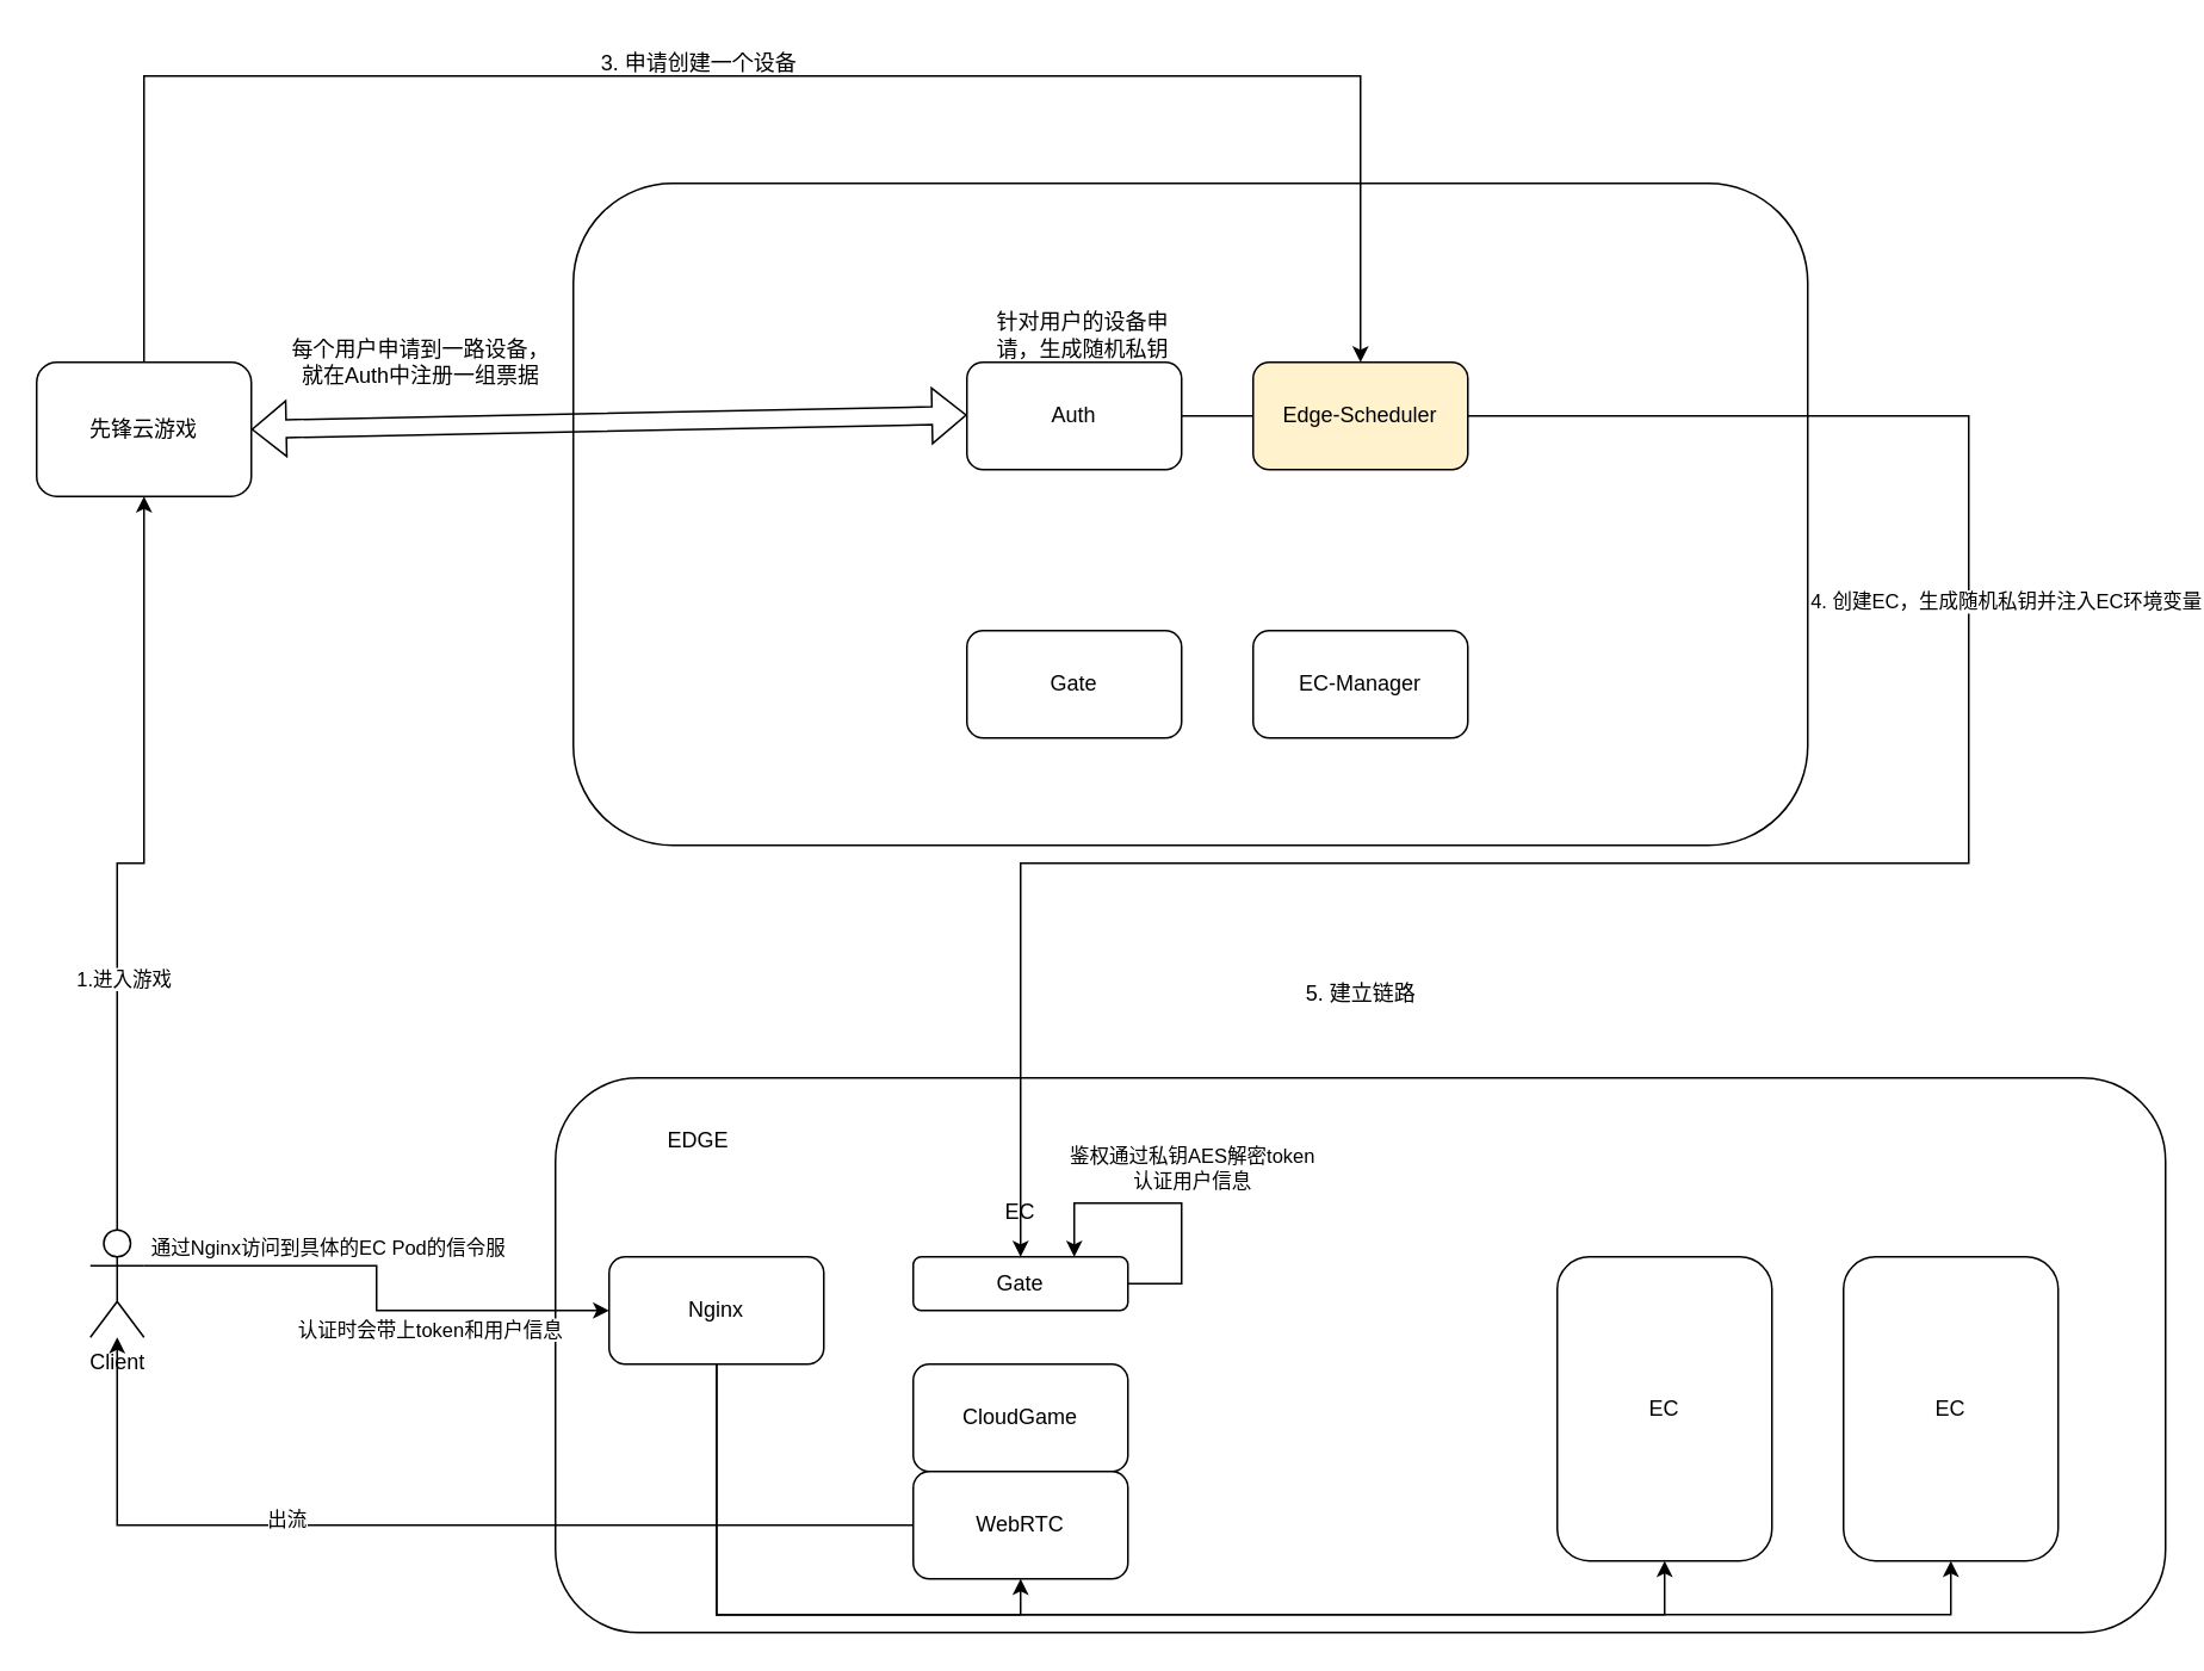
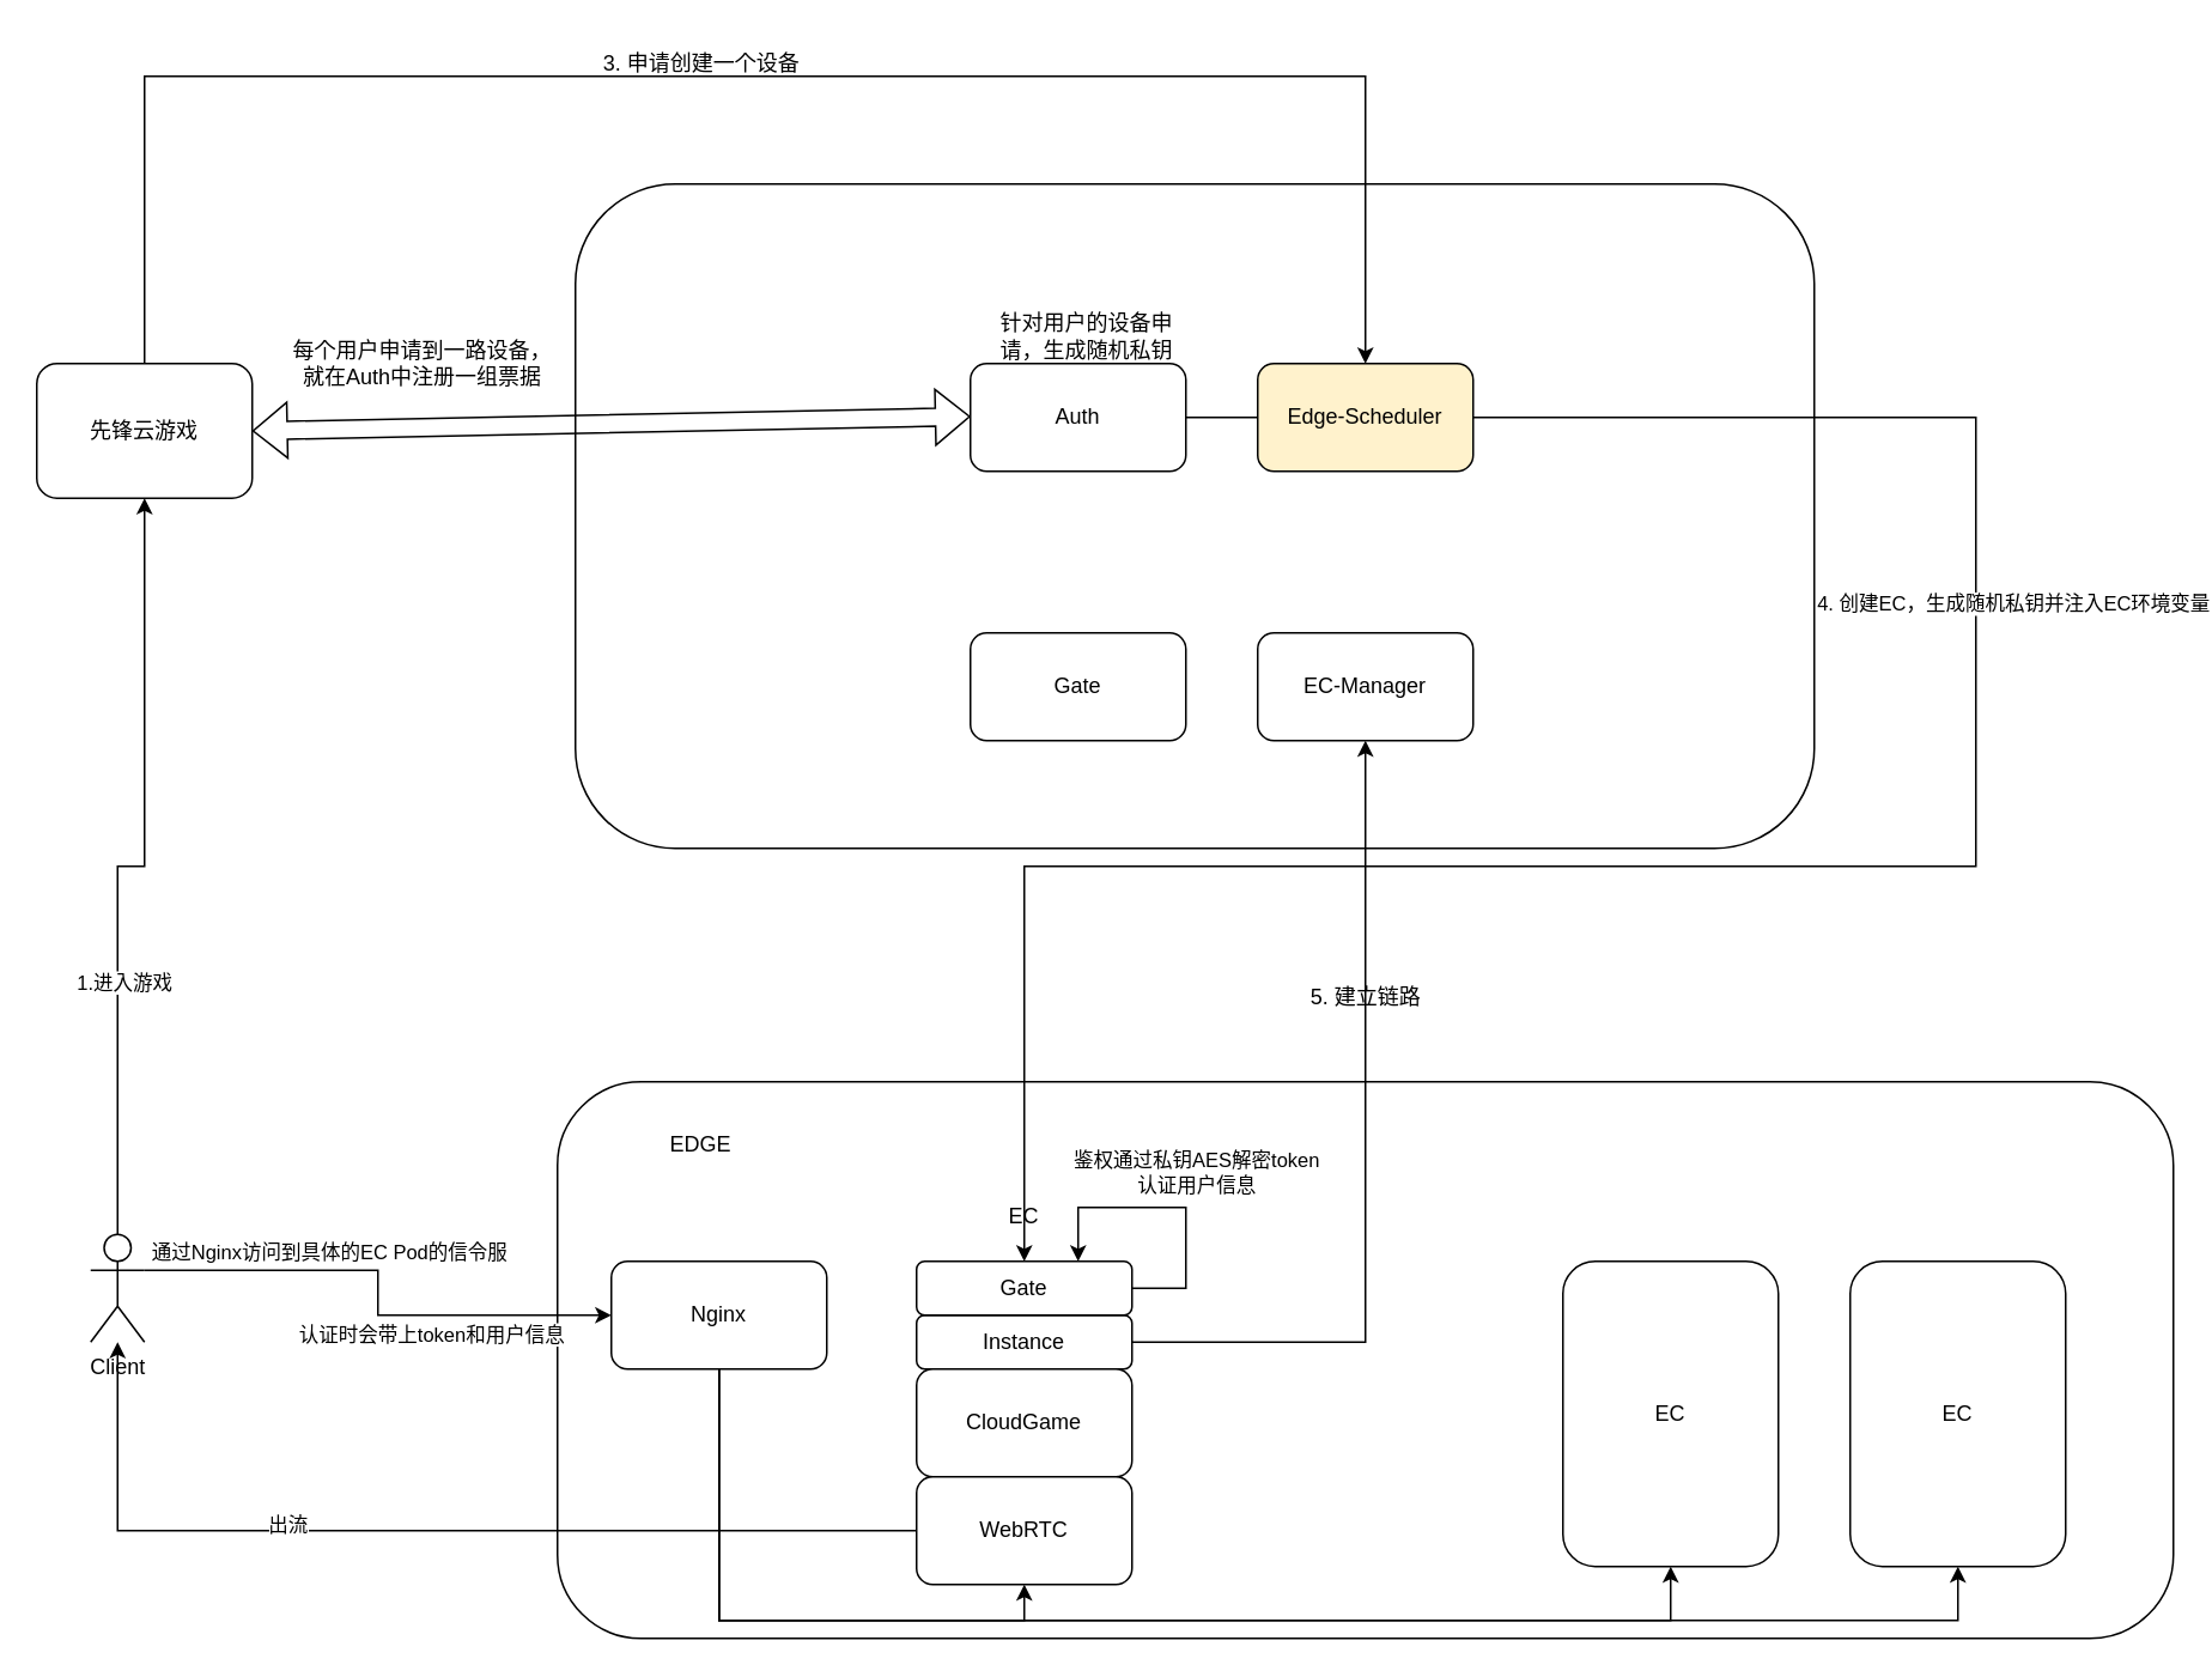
  <mxCell id="0" />
  <mxCell id="1" parent="0" />
  <mxCell id="2" value="" style="rounded=1;whiteSpace=wrap;html=1;" vertex="1" parent="1"><mxGeometry x="310" y="602" width="900" height="310" as="geometry" /></mxCell>
  <mxCell id="3" value="" style="rounded=1;whiteSpace=wrap;html=1;" vertex="1" parent="1"><mxGeometry x="320" y="102" width="690" height="370" as="geometry" /></mxCell>
  <mxCell id="4" style="edgeStyle=orthogonalEdgeStyle;rounded=0;orthogonalLoop=1;jettySize=auto;html=1;exitX=1;exitY=0.5;exitDx=0;exitDy=0;entryX=0;entryY=0.5;entryDx=0;entryDy=0;endArrow=none;" edge="1" parent="1" source="5" target="8"><mxGeometry relative="1" as="geometry" /></mxCell>
  <mxCell id="5" value="Auth" style="rounded=1;whiteSpace=wrap;html=1;" vertex="1" parent="1"><mxGeometry x="540" y="202" width="120" height="60" as="geometry" /></mxCell>
  <mxCell id="6" style="edgeStyle=orthogonalEdgeStyle;rounded=0;orthogonalLoop=1;jettySize=auto;html=1;exitX=1;exitY=0.5;exitDx=0;exitDy=0;entryX=0.5;entryY=0;entryDx=0;entryDy=0;" edge="1" parent="1" source="8" target="33"><mxGeometry relative="1" as="geometry"><Array as="points"><mxPoint x="1100" y="232" /><mxPoint x="1100" y="482" /><mxPoint x="570" y="482" /></Array></mxGeometry></mxCell>
  <mxCell id="7" value="4. 创建EC，生成随机私钥并注入EC环境变量" style="edgeLabel;html=1;align=center;verticalAlign=middle;resizable=0;points=[];" vertex="1" connectable="0" parent="6"><mxGeometry x="-0.402" y="-4" relative="1" as="geometry"><mxPoint x="24" as="offset" /></mxGeometry></mxCell>
  <mxCell id="8" value="Edge-Scheduler" style="rounded=1;whiteSpace=wrap;html=1;fillColor=#fff2cc;" vertex="1" parent="1"><mxGeometry x="700" y="202" width="120" height="60" as="geometry" /></mxCell>
  <mxCell id="9" value="EC-Manager" style="rounded=1;whiteSpace=wrap;html=1;" vertex="1" parent="1"><mxGeometry x="700" y="352" width="120" height="60" as="geometry" /></mxCell>
  <mxCell id="10" value="Gate" style="rounded=1;whiteSpace=wrap;html=1;" vertex="1" parent="1"><mxGeometry x="540" y="352" width="120" height="60" as="geometry" /></mxCell>
+ <mxCell id="11" style="edgeStyle=orthogonalEdgeStyle;rounded=0;orthogonalLoop=1;jettySize=auto;html=1;exitX=1;exitY=0.5;exitDx=0;exitDy=0;" edge="1" parent="1" source="12" target="9"><mxGeometry relative="1" as="geometry"><Array as="points"><mxPoint x="760" y="747" /></Array></mxGeometry></mxCell>
+ <mxCell id="12" value="Instance" style="rounded=1;whiteSpace=wrap;html=1;" vertex="1" parent="1"><mxGeometry x="510" y="732" width="120" height="30" as="geometry" /></mxCell>
  <mxCell id="13" value="CloudGame" style="rounded=1;whiteSpace=wrap;html=1;" vertex="1" parent="1"><mxGeometry x="510" y="762" width="120" height="60" as="geometry" /></mxCell>
  <mxCell id="14" style="edgeStyle=orthogonalEdgeStyle;rounded=0;orthogonalLoop=1;jettySize=auto;html=1;exitX=0;exitY=0.5;exitDx=0;exitDy=0;" edge="1" parent="1" source="16" target="26"><mxGeometry relative="1" as="geometry" /></mxCell>
  <mxCell id="15" value="出流" style="edgeLabel;html=1;align=center;verticalAlign=middle;resizable=0;points=[];" vertex="1" connectable="0" parent="14"><mxGeometry x="0.278" y="-4" relative="1" as="geometry"><mxPoint as="offset" /></mxGeometry></mxCell>
  <mxCell id="16" value="WebRTC" style="rounded=1;whiteSpace=wrap;html=1;" vertex="1" parent="1"><mxGeometry x="510" y="822" width="120" height="60" as="geometry" /></mxCell>
  <mxCell id="17" value="EC" style="text;html=1;strokeColor=none;fillColor=none;align=center;verticalAlign=middle;whiteSpace=wrap;rounded=0;" vertex="1" parent="1"><mxGeometry x="540" y="662" width="60" height="30" as="geometry" /></mxCell>
  <mxCell id="18" value="EC" style="rounded=1;whiteSpace=wrap;html=1;" vertex="1" parent="1"><mxGeometry x="870" y="702" width="120" height="170" as="geometry" /></mxCell>
  <mxCell id="19" value="EC" style="rounded=1;whiteSpace=wrap;html=1;" vertex="1" parent="1"><mxGeometry x="1030" y="702" width="120" height="170" as="geometry" /></mxCell>
  <mxCell id="20" value="EDGE" style="text;html=1;strokeColor=none;fillColor=none;align=center;verticalAlign=middle;whiteSpace=wrap;rounded=0;" vertex="1" parent="1"><mxGeometry x="360" y="622" width="60" height="30" as="geometry" /></mxCell>
  <mxCell id="21" style="edgeStyle=orthogonalEdgeStyle;rounded=0;orthogonalLoop=1;jettySize=auto;html=1;exitX=1;exitY=0.333;exitDx=0;exitDy=0;exitPerimeter=0;" edge="1" parent="1" source="26" target="32"><mxGeometry relative="1" as="geometry" /></mxCell>
  <mxCell id="22" value="通过Nginx访问到具体的EC Pod的信令服" style="edgeLabel;html=1;align=center;verticalAlign=middle;resizable=0;points=[];labelBackgroundColor=none;fontColor=#000000;" vertex="1" connectable="0" parent="21"><mxGeometry x="-0.272" y="-1" relative="1" as="geometry"><mxPoint x="-1" y="-11" as="offset" /></mxGeometry></mxCell>
  <mxCell id="23" value="认证时会带上token和用户信息" style="edgeLabel;html=1;align=center;verticalAlign=middle;resizable=0;points=[];" vertex="1" connectable="0" parent="21"><mxGeometry x="0.416" relative="1" as="geometry"><mxPoint x="-17" y="10" as="offset" /></mxGeometry></mxCell>
  <mxCell id="24" style="edgeStyle=orthogonalEdgeStyle;rounded=0;orthogonalLoop=1;jettySize=auto;html=1;exitX=0.5;exitY=0;exitDx=0;exitDy=0;exitPerimeter=0;entryX=0.5;entryY=1;entryDx=0;entryDy=0;" edge="1" parent="1" source="26" target="37"><mxGeometry relative="1" as="geometry" /></mxCell>
  <mxCell id="25" value="1.进入游戏" style="edgeLabel;html=1;align=center;verticalAlign=middle;resizable=0;points=[];" vertex="1" connectable="0" parent="24"><mxGeometry x="-0.335" y="-3" relative="1" as="geometry"><mxPoint as="offset" /></mxGeometry></mxCell>
  <mxCell id="26" value="Client" style="shape=umlActor;verticalLabelPosition=bottom;verticalAlign=top;html=1;outlineConnect=0;" vertex="1" parent="1"><mxGeometry x="50" y="687" width="30" height="60" as="geometry" /></mxCell>
  <mxCell id="27" value="" style="shape=flexArrow;endArrow=classic;html=1;rounded=0;exitX=1;exitY=0.5;exitDx=0;exitDy=0;startArrow=block;" edge="1" parent="1" source="37"><mxGeometry width="50" height="50" relative="1" as="geometry"><mxPoint x="170" y="231.5" as="sourcePoint" /><mxPoint x="540" y="231.5" as="targetPoint" /></mxGeometry></mxCell>
  <mxCell id="28" value="每个用户申请到一路设备，就在Auth中注册一组票据" style="text;html=1;strokeColor=none;fillColor=none;align=center;verticalAlign=middle;whiteSpace=wrap;rounded=0;" vertex="1" parent="1"><mxGeometry x="160" y="182" width="150" height="40" as="geometry" /></mxCell>
  <mxCell id="29" style="edgeStyle=orthogonalEdgeStyle;rounded=0;orthogonalLoop=1;jettySize=auto;html=1;exitX=0.5;exitY=0;exitDx=0;exitDy=0;entryX=0.5;entryY=1;entryDx=0;entryDy=0;" edge="1" parent="1" source="32" target="18"><mxGeometry relative="1" as="geometry"><Array as="points"><mxPoint x="400" y="902" /><mxPoint x="930" y="902" /></Array></mxGeometry></mxCell>
  <mxCell id="30" style="edgeStyle=orthogonalEdgeStyle;rounded=0;orthogonalLoop=1;jettySize=auto;html=1;exitX=0.5;exitY=1;exitDx=0;exitDy=0;entryX=0.5;entryY=1;entryDx=0;entryDy=0;" edge="1" parent="1" source="32" target="19"><mxGeometry relative="1" as="geometry"><Array as="points"><mxPoint x="400" y="902" /><mxPoint x="1090" y="902" /></Array></mxGeometry></mxCell>
  <mxCell id="31" style="edgeStyle=orthogonalEdgeStyle;rounded=0;orthogonalLoop=1;jettySize=auto;html=1;exitX=0.5;exitY=1;exitDx=0;exitDy=0;entryX=0.5;entryY=1;entryDx=0;entryDy=0;" edge="1" parent="1" source="32" target="16"><mxGeometry relative="1" as="geometry"><Array as="points"><mxPoint x="400" y="902" /><mxPoint x="570" y="902" /></Array></mxGeometry></mxCell>
  <mxCell id="32" value="Nginx" style="rounded=1;whiteSpace=wrap;html=1;" vertex="1" parent="1"><mxGeometry x="340" y="702" width="120" height="60" as="geometry" /></mxCell>
  <mxCell id="33" value="Gate" style="rounded=1;whiteSpace=wrap;html=1;" vertex="1" parent="1"><mxGeometry x="510" y="702" width="120" height="30" as="geometry" /></mxCell>
  <mxCell id="34" style="edgeStyle=orthogonalEdgeStyle;rounded=0;orthogonalLoop=1;jettySize=auto;html=1;exitX=1;exitY=0.5;exitDx=0;exitDy=0;entryX=0.75;entryY=0;entryDx=0;entryDy=0;" edge="1" parent="1" source="33" target="33"><mxGeometry relative="1" as="geometry"><Array as="points"><mxPoint x="660" y="717" /><mxPoint x="660" y="672" /><mxPoint x="600" y="672" /></Array></mxGeometry></mxCell>
  <mxCell id="35" value="鉴权通过私钥AES解密token&lt;br&gt;认证用户信息" style="edgeLabel;html=1;align=center;verticalAlign=middle;resizable=0;points=[];labelBorderColor=none;labelBackgroundColor=none;" vertex="1" connectable="0" parent="34"><mxGeometry x="-0.333" y="-3" relative="1" as="geometry"><mxPoint x="2" y="-40" as="offset" /></mxGeometry></mxCell>
  <mxCell id="36" style="edgeStyle=orthogonalEdgeStyle;rounded=0;orthogonalLoop=1;jettySize=auto;html=1;exitX=0.5;exitY=0;exitDx=0;exitDy=0;entryX=0.5;entryY=0;entryDx=0;entryDy=0;" edge="1" parent="1" source="37" target="8"><mxGeometry relative="1" as="geometry"><Array as="points"><mxPoint x="80" y="42" /><mxPoint x="760" y="42" /></Array></mxGeometry></mxCell>
  <mxCell id="37" value="先锋云游戏" style="rounded=1;whiteSpace=wrap;html=1;" vertex="1" parent="1"><mxGeometry x="20" y="202" width="120" height="75" as="geometry" /></mxCell>
  <mxCell id="38" value="针对用户的设备申请，生成随机私钥" style="text;html=1;strokeColor=none;fillColor=none;align=center;verticalAlign=middle;whiteSpace=wrap;rounded=0;" vertex="1" parent="1"><mxGeometry x="550" y="172" width="110" height="30" as="geometry" /></mxCell>
  <mxCell id="39" value="3. 申请创建一个设备" style="text;html=1;align=center;verticalAlign=middle;resizable=0;points=[];autosize=1;strokeColor=none;fillColor=none;" vertex="1" parent="1"><mxGeometry x="325" y="20" width="130" height="30" as="geometry" /></mxCell>
  <mxCell id="40" value="5. 建立链路" style="text;html=1;align=center;verticalAlign=middle;resizable=0;points=[];autosize=1;strokeColor=none;fillColor=none;" vertex="1" parent="1"><mxGeometry x="720" y="540" width="80" height="30" as="geometry" /></mxCell>
